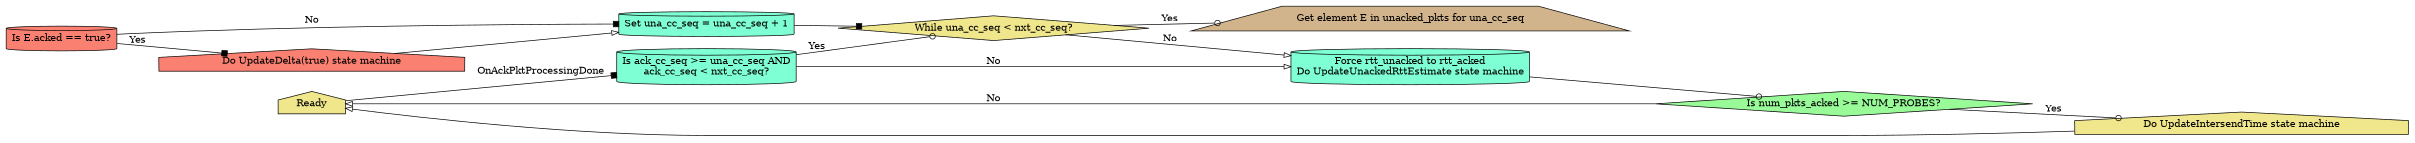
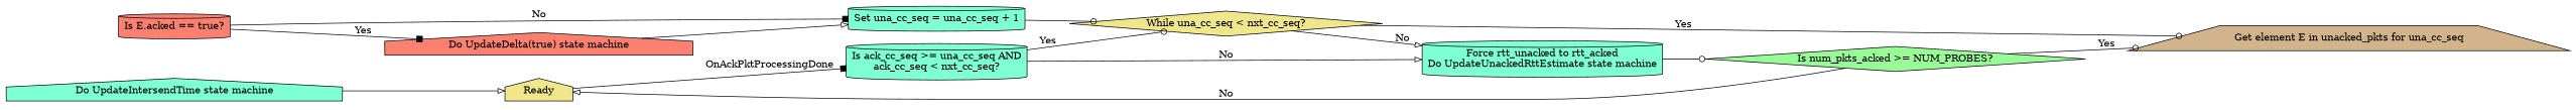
  digraph {
    rankdir=LR
    node [fillcolor=khaki shape=cylinder style=filled]
    edge [arrowhead=odot]
    n1 [label=Ready shape=house]
    n2 [fillcolor=aquamarine label="Is ack_cc_seq >= una_cc_seq AND\nack_cc_seq < nxt_cc_seq?"]
    n3 [label="While una_cc_seq < nxt_cc_seq?" shape=diamond]
    n4 [fillcolor=aquamarine label="Force rtt_unacked to rtt_acked\nDo UpdateUnackedRttEstimate state machine"]
    n5 [fillcolor=tan label="Get element E in unacked_pkts for una_cc_seq" shape=trapezium]
    n6 [fillcolor=salmon label="Do UpdateDelta(true) state machine" shape=house]
    n7 [fillcolor=aquamarine label="Set una_cc_seq = una_cc_seq + 1"]
    n8 [fillcolor=palegreen label="Is num_pkts_acked >= NUM_PROBES?" shape=diamond]
-   n9 [label="Do UpdateIntersendTime state machine" shape=house]
+   n9 [fillcolor=aquamarine label="Do UpdateIntersendTime state machine" shape=house]
    n10 [fillcolor=salmon label="Is E.acked == true?"]
    n1 -> n2 [arrowhead=box label=OnAckPktProcessingDone]
    n2 -> n3 [label=Yes]
    n2 -> n4 [arrowhead=onormal label=No]
    n3 -> n4 [arrowhead=onormal label=No]
    n3 -> n5 [label=Yes]
    n4 -> n8
    n6 -> n7 [arrowhead=onormal]
-   n7 -> n3 [arrowhead=box]
+   n7 -> n3
    n8 -> n1 [arrowhead=onormal label=No]
-   n8 -> n9 [label=Yes]
+   n8 -> n5 [label=Yes]
    n9 -> n1 [arrowhead=onormal]
    n10 -> n6 [arrowhead=box label=Yes]
    n10 -> n7 [arrowhead=box label=No]
  }
